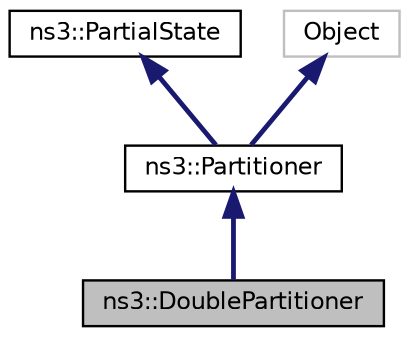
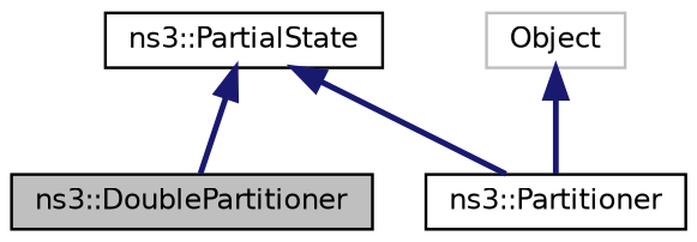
  digraph {
    node [color=black fillcolor=white fontname=Helvetica fontsize=10 shape=record style=filled]
    edge [color=midnightblue dir=back fontname=Helvetica fontsize=10 labelfontname=Helvetica labelfontsize=10 style=bold]
    n1 [fillcolor=grey75 fontcolor=black height=0.2 label="ns3::DoublePartitioner" width=0.4]
    n2 [height=0.2 label="ns3::Partitioner" width=0.4]
    n3 [height=0.2 label="ns3::PartialState" width=0.4]
    n4 [color=grey75 height=0.2 label=Object width=0.4]
-   n2 -> n1
+   n3 -> n1
    n3 -> n2
    n4 -> n2
  }
